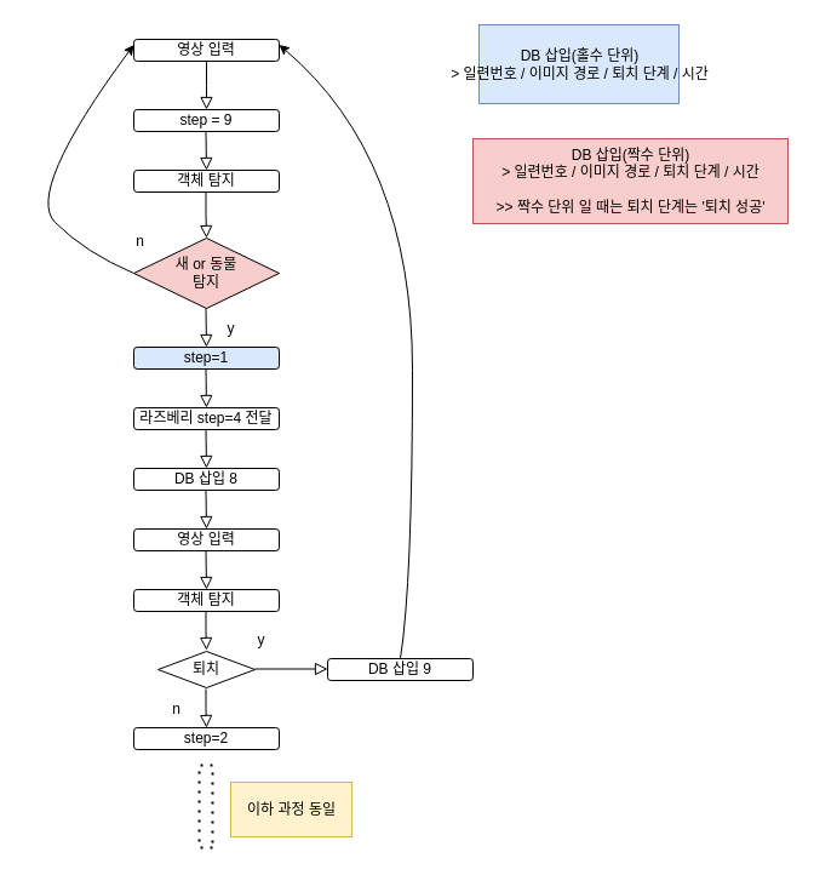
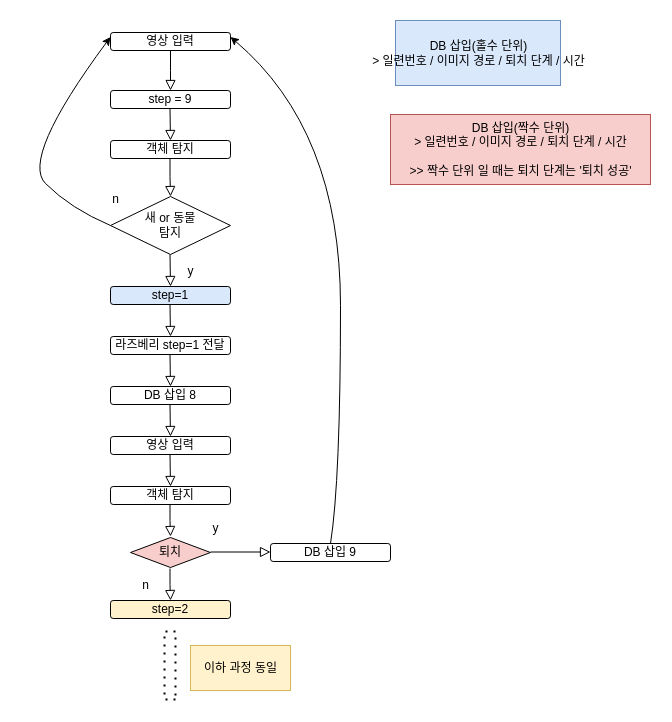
  <mxCell id="0" />
  <mxCell id="1" parent="0" />
  <mxCell id="2" value="" style="rounded=0;html=1;jettySize=auto;orthogonalLoop=1;fontSize=11;endArrow=block;endFill=0;endSize=8;strokeWidth=1;shadow=0;labelBackgroundColor=none;edgeStyle=orthogonalEdgeStyle;" parent="1" source="3" edge="1"><mxGeometry relative="1" as="geometry"><mxPoint x="170" y="90" as="targetPoint" /></mxGeometry></mxCell>
  <mxCell id="3" value="영상 입력" style="rounded=1;whiteSpace=wrap;html=1;fontSize=12;glass=0;strokeWidth=1;shadow=0;" parent="1" vertex="1"><mxGeometry x="110" y="32" width="120" height="18" as="geometry" /></mxCell>
  <mxCell id="4" value="step = 9" style="rounded=1;whiteSpace=wrap;html=1;fontSize=12;glass=0;strokeWidth=1;shadow=0;" parent="1" vertex="1"><mxGeometry x="110" y="90" width="120" height="18" as="geometry" /></mxCell>
  <mxCell id="5" value="객체 탐지" style="rounded=1;whiteSpace=wrap;html=1;" parent="1" vertex="1"><mxGeometry x="110" y="140" width="120" height="18" as="geometry" /></mxCell>
  <mxCell id="6" value="" style="rounded=0;html=1;jettySize=auto;orthogonalLoop=1;fontSize=11;endArrow=block;endFill=0;endSize=8;strokeWidth=1;shadow=0;labelBackgroundColor=none;edgeStyle=orthogonalEdgeStyle;" parent="1" edge="1"><mxGeometry relative="1" as="geometry"><mxPoint x="169.5" y="108" as="sourcePoint" /><mxPoint x="170" y="140" as="targetPoint" /></mxGeometry></mxCell>
- <mxCell id="7" value="새 or 동물 &lt;br&gt;탐지" style="rhombus;whiteSpace=wrap;html=1;fillColor=#f8cecc;" parent="1" vertex="1"><mxGeometry x="110" y="196" width="120" height="58" as="geometry" /></mxCell>
+ <mxCell id="7" value="새 or 동물 &lt;br&gt;탐지" style="rhombus;whiteSpace=wrap;html=1;" parent="1" vertex="1"><mxGeometry x="110" y="196" width="120" height="58" as="geometry" /></mxCell>
  <mxCell id="8" value="" style="rounded=0;html=1;jettySize=auto;orthogonalLoop=1;fontSize=11;endArrow=block;endFill=0;endSize=8;strokeWidth=1;shadow=0;labelBackgroundColor=none;edgeStyle=orthogonalEdgeStyle;" parent="1" edge="1"><mxGeometry relative="1" as="geometry"><mxPoint x="169.5" y="158" as="sourcePoint" /><mxPoint x="170" y="196" as="targetPoint" /><Array as="points"><mxPoint x="170" y="176" /><mxPoint x="170" y="176" /></Array></mxGeometry></mxCell>
  <mxCell id="9" value="step=1" style="rounded=1;whiteSpace=wrap;html=1;fillColor=#dae8fc;" parent="1" vertex="1"><mxGeometry x="110" y="286" width="120" height="18" as="geometry" /></mxCell>
  <mxCell id="10" value="" style="rounded=0;html=1;jettySize=auto;orthogonalLoop=1;fontSize=11;endArrow=block;endFill=0;endSize=8;strokeWidth=1;shadow=0;labelBackgroundColor=none;edgeStyle=orthogonalEdgeStyle;" parent="1" edge="1"><mxGeometry relative="1" as="geometry"><mxPoint x="169.5" y="254" as="sourcePoint" /><mxPoint x="170" y="286" as="targetPoint" /></mxGeometry></mxCell>
  <mxCell id="11" value="y" style="text;html=1;resizable=0;autosize=1;align=center;verticalAlign=middle;points=[];fillColor=none;strokeColor=none;rounded=0;" parent="1" vertex="1"><mxGeometry x="175" y="256" width="30" height="30" as="geometry" /></mxCell>
- <mxCell id="12" value="라즈베리 step=4 전달" style="rounded=1;whiteSpace=wrap;html=1;" parent="1" vertex="1"><mxGeometry x="110" y="336" width="120" height="18" as="geometry" /></mxCell>
+ <mxCell id="12" value="라즈베리 step=1 전달" style="rounded=1;whiteSpace=wrap;html=1;" parent="1" vertex="1"><mxGeometry x="110" y="336" width="120" height="18" as="geometry" /></mxCell>
  <mxCell id="13" value="" style="rounded=0;html=1;jettySize=auto;orthogonalLoop=1;fontSize=11;endArrow=block;endFill=0;endSize=8;strokeWidth=1;shadow=0;labelBackgroundColor=none;edgeStyle=orthogonalEdgeStyle;" parent="1" edge="1"><mxGeometry relative="1" as="geometry"><mxPoint x="169.5" y="304" as="sourcePoint" /><mxPoint x="170" y="336" as="targetPoint" /></mxGeometry></mxCell>
  <mxCell id="14" value="DB 삽입 8" style="rounded=1;whiteSpace=wrap;html=1;" parent="1" vertex="1"><mxGeometry x="110" y="386" width="120" height="18" as="geometry" /></mxCell>
  <mxCell id="15" value="" style="rounded=0;html=1;jettySize=auto;orthogonalLoop=1;fontSize=11;endArrow=block;endFill=0;endSize=8;strokeWidth=1;shadow=0;labelBackgroundColor=none;edgeStyle=orthogonalEdgeStyle;" parent="1" edge="1"><mxGeometry relative="1" as="geometry"><mxPoint x="169.5" y="354" as="sourcePoint" /><mxPoint x="170" y="386" as="targetPoint" /></mxGeometry></mxCell>
  <mxCell id="16" value="영상 입력" style="rounded=1;whiteSpace=wrap;html=1;" parent="1" vertex="1"><mxGeometry x="110" y="436" width="120" height="18" as="geometry" /></mxCell>
  <mxCell id="17" value="" style="rounded=0;html=1;jettySize=auto;orthogonalLoop=1;fontSize=11;endArrow=block;endFill=0;endSize=8;strokeWidth=1;shadow=0;labelBackgroundColor=none;edgeStyle=orthogonalEdgeStyle;" parent="1" edge="1"><mxGeometry relative="1" as="geometry"><mxPoint x="169.5" y="404" as="sourcePoint" /><mxPoint x="170" y="436" as="targetPoint" /></mxGeometry></mxCell>
  <mxCell id="18" value="객체 탐지" style="rounded=1;whiteSpace=wrap;html=1;" parent="1" vertex="1"><mxGeometry x="110" y="486" width="120" height="18" as="geometry" /></mxCell>
  <mxCell id="19" value="" style="rounded=0;html=1;jettySize=auto;orthogonalLoop=1;fontSize=11;endArrow=block;endFill=0;endSize=8;strokeWidth=1;shadow=0;labelBackgroundColor=none;edgeStyle=orthogonalEdgeStyle;" parent="1" edge="1"><mxGeometry relative="1" as="geometry"><mxPoint x="169.5" y="454" as="sourcePoint" /><mxPoint x="170" y="486" as="targetPoint" /></mxGeometry></mxCell>
- <mxCell id="20" value="퇴치" style="rhombus;whiteSpace=wrap;html=1;" parent="1" vertex="1"><mxGeometry x="130" y="537" width="80" height="30" as="geometry" /></mxCell>
+ <mxCell id="20" value="퇴치" style="rhombus;whiteSpace=wrap;html=1;fillColor=#f8cecc;" parent="1" vertex="1"><mxGeometry x="130" y="537" width="80" height="30" as="geometry" /></mxCell>
  <mxCell id="21" value="" style="rounded=0;html=1;jettySize=auto;orthogonalLoop=1;fontSize=11;endArrow=block;endFill=0;endSize=8;strokeWidth=1;shadow=0;labelBackgroundColor=none;edgeStyle=orthogonalEdgeStyle;" parent="1" edge="1"><mxGeometry relative="1" as="geometry"><mxPoint x="169.5" y="504" as="sourcePoint" /><mxPoint x="170" y="536" as="targetPoint" /><Array as="points"><mxPoint x="170" y="520" /><mxPoint x="170" y="520" /></Array></mxGeometry></mxCell>
  <mxCell id="22" value="" style="rounded=0;html=1;jettySize=auto;orthogonalLoop=1;fontSize=11;endArrow=block;endFill=0;endSize=8;strokeWidth=1;shadow=0;labelBackgroundColor=none;edgeStyle=orthogonalEdgeStyle;" parent="1" edge="1"><mxGeometry relative="1" as="geometry"><mxPoint x="169.5" y="568" as="sourcePoint" /><mxPoint x="170" y="600" as="targetPoint" /><Array as="points"><mxPoint x="170" y="584" /><mxPoint x="170" y="584" /></Array></mxGeometry></mxCell>
- <mxCell id="23" value="step=2" style="rounded=1;whiteSpace=wrap;html=1;" parent="1" vertex="1"><mxGeometry x="110" y="600" width="120" height="18" as="geometry" /></mxCell>
+ <mxCell id="23" value="step=2" style="rounded=1;whiteSpace=wrap;html=1;fillColor=#fff2cc;" parent="1" vertex="1"><mxGeometry x="110" y="600" width="120" height="18" as="geometry" /></mxCell>
  <mxCell id="24" value="" style="endArrow=none;dashed=1;html=1;dashPattern=1 3;strokeWidth=2;rounded=0;shape=flexArrow;" parent="1" edge="1"><mxGeometry width="50" height="50" relative="1" as="geometry"><mxPoint x="169.5" y="700" as="sourcePoint" /><mxPoint x="169.5" y="630" as="targetPoint" /></mxGeometry></mxCell>
  <mxCell id="25" value="DB 삽입 9" style="rounded=1;whiteSpace=wrap;html=1;" parent="1" vertex="1"><mxGeometry x="270" y="543" width="120" height="18" as="geometry" /></mxCell>
  <mxCell id="26" value="" style="rounded=0;html=1;jettySize=auto;orthogonalLoop=1;fontSize=11;endArrow=block;endFill=0;endSize=8;strokeWidth=1;shadow=0;labelBackgroundColor=none;edgeStyle=orthogonalEdgeStyle;" parent="1" edge="1"><mxGeometry relative="1" as="geometry"><mxPoint x="210" y="551.5" as="sourcePoint" /><mxPoint x="270" y="551.5" as="targetPoint" /><Array as="points"><mxPoint x="210" y="551.5" /><mxPoint x="210" y="551.5" /></Array></mxGeometry></mxCell>
  <mxCell id="27" value="DB 삽입(홀수 단위)&lt;br&gt;&amp;gt; 일련번호 / 이미지 경로 / 퇴치 단계 / 시간" style="text;html=1;resizable=0;autosize=1;align=center;verticalAlign=middle;points=[];fillColor=#dae8fc;strokeColor=#6c8ebf;rounded=0;" vertex="1" parent="1"><mxGeometry x="395" y="20" width="165" height="65" as="geometry" /></mxCell>
  <mxCell id="28" value="DB 삽입(짝수 단위)&lt;br&gt;&amp;gt; 일련번호 / 이미지 경로 / 퇴치 단계 / 시간&lt;br&gt;&lt;br&gt;&amp;gt;&amp;gt; 짝수 단위 일 때는 퇴치 단계는 '퇴치 성공'" style="text;html=1;resizable=0;autosize=1;align=center;verticalAlign=middle;points=[];fillColor=#f8cecc;strokeColor=#b85450;rounded=0;" vertex="1" parent="1"><mxGeometry x="390" y="114" width="260" height="70" as="geometry" /></mxCell>
  <mxCell id="29" value="" style="curved=1;endArrow=classic;html=1;rounded=0;exitX=0;exitY=0.5;exitDx=0;exitDy=0;entryX=0;entryY=0.25;entryDx=0;entryDy=0;" edge="1" parent="1" source="7" target="3"><mxGeometry width="50" height="50" relative="1" as="geometry"><mxPoint x="20" y="208" as="sourcePoint" /><mxPoint x="70" y="158" as="targetPoint" /><Array as="points"><mxPoint x="70" y="208" /><mxPoint x="20" y="158" /></Array></mxGeometry></mxCell>
  <mxCell id="30" value="" style="curved=1;endArrow=classic;html=1;rounded=0;exitX=0.5;exitY=0;exitDx=0;exitDy=0;entryX=1;entryY=0.25;entryDx=0;entryDy=0;" edge="1" parent="1" source="25" target="3"><mxGeometry width="50" height="50" relative="1" as="geometry"><mxPoint x="350" y="498.5" as="sourcePoint" /><mxPoint x="350" y="310" as="targetPoint" /><Array as="points"><mxPoint x="340" y="480" /><mxPoint x="340" y="130" /></Array></mxGeometry></mxCell>
  <mxCell id="31" value="n" style="text;html=1;resizable=0;autosize=1;align=center;verticalAlign=middle;points=[];fillColor=none;strokeColor=none;rounded=0;" vertex="1" parent="1"><mxGeometry x="100" y="184" width="30" height="30" as="geometry" /></mxCell>
  <mxCell id="32" value="n" style="text;html=1;resizable=0;autosize=1;align=center;verticalAlign=middle;points=[];fillColor=none;strokeColor=none;rounded=0;" vertex="1" parent="1"><mxGeometry x="130" y="570" width="30" height="30" as="geometry" /></mxCell>
  <mxCell id="33" value="y" style="text;html=1;resizable=0;autosize=1;align=center;verticalAlign=middle;points=[];fillColor=none;strokeColor=none;rounded=0;" vertex="1" parent="1"><mxGeometry x="200" y="513" width="30" height="30" as="geometry" /></mxCell>
  <mxCell id="34" value="이하 과정 동일" style="text;html=1;resizable=0;autosize=1;align=center;verticalAlign=middle;points=[];fillColor=#fff2cc;strokeColor=#d6b656;rounded=0;" vertex="1" parent="1"><mxGeometry x="190" y="645" width="100" height="45" as="geometry" /></mxCell>
